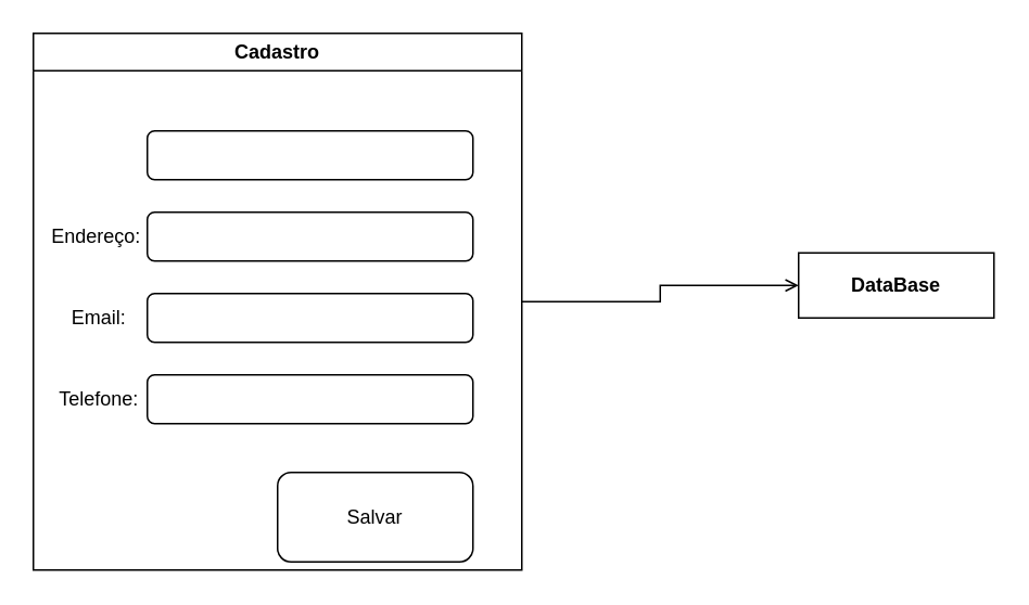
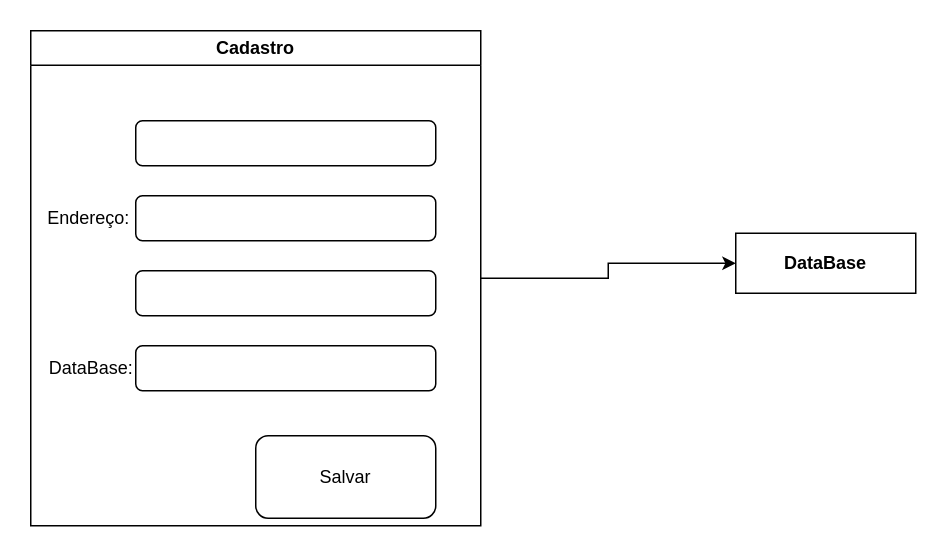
  <mxCell id="0" />
  <mxCell id="1" parent="0" />
- <mxCell id="2" value="" style="edgeStyle=orthogonalEdgeStyle;rounded=0;orthogonalLoop=1;jettySize=auto;html=1;endArrow=open;" edge="1" parent="1" source="3" target="12"><mxGeometry relative="1" as="geometry" /></mxCell>
+ <mxCell id="2" value="" style="edgeStyle=orthogonalEdgeStyle;rounded=0;orthogonalLoop=1;jettySize=auto;html=1;" edge="1" parent="1" source="3" target="12"><mxGeometry relative="1" as="geometry" /></mxCell>
  <mxCell id="3" value="Cadastro" style="swimlane;whiteSpace=wrap;html=1;" vertex="1" parent="1"><mxGeometry x="20" y="20" width="300" height="330" as="geometry" /></mxCell>
  <mxCell id="4" value="" style="rounded=1;whiteSpace=wrap;html=1;" vertex="1" parent="3"><mxGeometry x="70" y="60" width="200" height="30" as="geometry" /></mxCell>
  <mxCell id="5" value="" style="rounded=1;whiteSpace=wrap;html=1;" vertex="1" parent="3"><mxGeometry x="70" y="110" width="200" height="30" as="geometry" /></mxCell>
  <mxCell id="6" value="" style="rounded=1;whiteSpace=wrap;html=1;" vertex="1" parent="3"><mxGeometry x="70" y="160" width="200" height="30" as="geometry" /></mxCell>
  <mxCell id="7" value="Endereço:&amp;nbsp;" style="text;html=1;align=center;verticalAlign=middle;resizable=0;points=[];autosize=1;strokeColor=none;fillColor=none;" vertex="1" parent="3"><mxGeometry y="110" width="80" height="30" as="geometry" /></mxCell>
- <mxCell id="8" value="Email:" style="text;html=1;align=center;verticalAlign=middle;resizable=0;points=[];autosize=1;strokeColor=none;fillColor=none;" vertex="1" parent="3"><mxGeometry x="10" y="160" width="60" height="30" as="geometry" /></mxCell>
- <mxCell id="9" value="Telefone:" style="text;html=1;align=center;verticalAlign=middle;resizable=0;points=[];autosize=1;strokeColor=none;fillColor=none;" vertex="1" parent="3"><mxGeometry x="5" y="210" width="70" height="30" as="geometry" /></mxCell>
+ <mxCell id="9" value="DataBase:" style="text;html=1;align=center;verticalAlign=middle;resizable=0;points=[];autosize=1;strokeColor=none;fillColor=none;" vertex="1" parent="3"><mxGeometry x="5" y="210" width="70" height="30" as="geometry" /></mxCell>
  <mxCell id="10" value="" style="rounded=1;whiteSpace=wrap;html=1;" vertex="1" parent="3"><mxGeometry x="70" y="210" width="200" height="30" as="geometry" /></mxCell>
  <mxCell id="11" value="Salvar" style="rounded=1;whiteSpace=wrap;html=1;" vertex="1" parent="3"><mxGeometry x="150" y="270" width="120" height="55" as="geometry" /></mxCell>
  <mxCell id="12" value="DataBase" style="whiteSpace=wrap;html=1;fontStyle=1;startSize=23;" vertex="1" parent="1"><mxGeometry x="490" y="155" width="120" height="40" as="geometry" /></mxCell>
